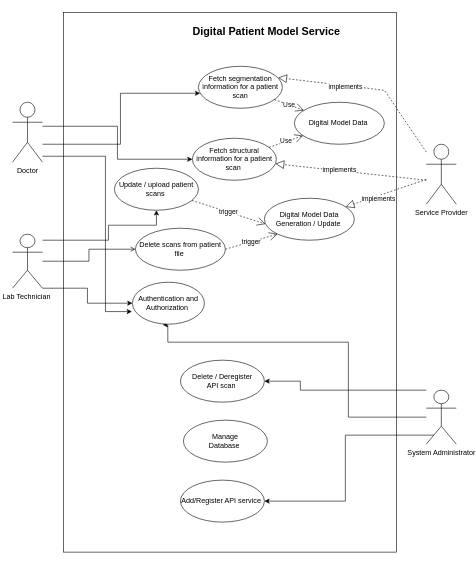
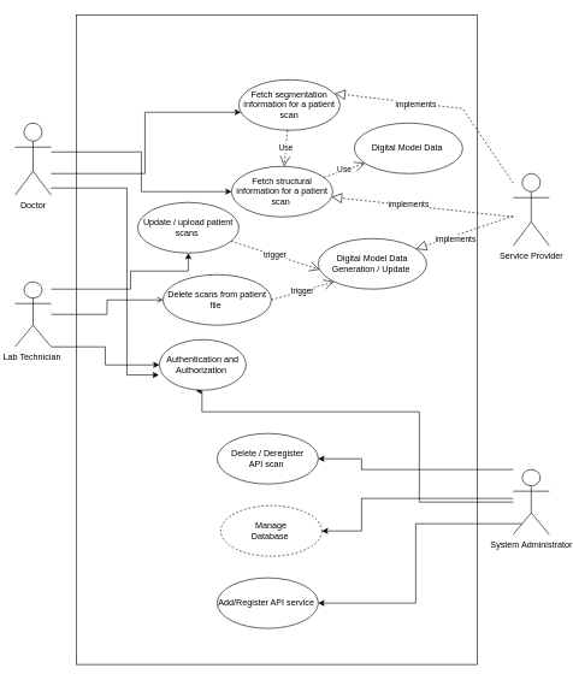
  <mxCell id="0" />
  <mxCell id="1" parent="0" />
  <mxCell id="2" value="" style="rounded=0;whiteSpace=wrap;html=1;" vertex="1" parent="1"><mxGeometry x="105" y="20" width="555" height="900" as="geometry" /></mxCell>
  <mxCell id="3" style="edgeStyle=orthogonalEdgeStyle;rounded=0;orthogonalLoop=1;jettySize=auto;html=1;" edge="1" parent="1" source="6" target="19"><mxGeometry relative="1" as="geometry"><mxPoint x="290" y="140" as="targetPoint" /><Array as="points"><mxPoint x="200" y="240" /><mxPoint x="200" y="155" /></Array></mxGeometry></mxCell>
  <mxCell id="4" style="edgeStyle=orthogonalEdgeStyle;rounded=0;orthogonalLoop=1;jettySize=auto;html=1;entryX=0;entryY=0.5;entryDx=0;entryDy=0;" edge="1" parent="1" source="6" target="18"><mxGeometry relative="1" as="geometry"><mxPoint x="270" y="270" as="targetPoint" /><Array as="points"><mxPoint x="195" y="210" /><mxPoint x="195" y="265" /></Array></mxGeometry></mxCell>
  <mxCell id="5" style="edgeStyle=orthogonalEdgeStyle;rounded=0;orthogonalLoop=1;jettySize=auto;html=1;entryX=-0.007;entryY=0.7;entryDx=0;entryDy=0;entryPerimeter=0;" edge="1" parent="1" source="6" target="23"><mxGeometry relative="1" as="geometry"><Array as="points"><mxPoint x="175" y="260" /><mxPoint x="175" y="519" /></Array></mxGeometry></mxCell>
  <mxCell id="6" value="Doctor" style="shape=umlActor;verticalLabelPosition=bottom;verticalAlign=top;html=1;" vertex="1" parent="1"><mxGeometry x="20" y="170" width="50" height="100" as="geometry" /></mxCell>
  <mxCell id="7" style="edgeStyle=orthogonalEdgeStyle;rounded=0;orthogonalLoop=1;jettySize=auto;html=1;endArrow=open;" edge="1" parent="1" source="10" target="17"><mxGeometry relative="1" as="geometry" /></mxCell>
  <mxCell id="8" style="edgeStyle=orthogonalEdgeStyle;rounded=0;orthogonalLoop=1;jettySize=auto;html=1;" edge="1" parent="1" source="10" target="16"><mxGeometry relative="1" as="geometry"><Array as="points"><mxPoint x="180" y="400" /><mxPoint x="180" y="375" /><mxPoint x="260" y="375" /></Array></mxGeometry></mxCell>
  <mxCell id="9" style="edgeStyle=orthogonalEdgeStyle;rounded=0;orthogonalLoop=1;jettySize=auto;html=1;" edge="1" parent="1" source="10" target="23"><mxGeometry relative="1" as="geometry"><Array as="points"><mxPoint x="145" y="480" /><mxPoint x="145" y="505" /></Array></mxGeometry></mxCell>
  <mxCell id="10" value="Lab Technician&amp;nbsp;" style="shape=umlActor;verticalLabelPosition=bottom;verticalAlign=top;html=1;" vertex="1" parent="1"><mxGeometry x="20" y="390" width="50" height="90" as="geometry" /></mxCell>
  <mxCell id="11" style="edgeStyle=orthogonalEdgeStyle;rounded=0;orthogonalLoop=1;jettySize=auto;html=1;entryX=1;entryY=0.5;entryDx=0;entryDy=0;exitX=0.25;exitY=0.833;exitDx=0;exitDy=0;exitPerimeter=0;" edge="1" parent="1" source="15" target="20"><mxGeometry relative="1" as="geometry"><mxPoint x="70" y="670" as="sourcePoint" /></mxGeometry></mxCell>
  <mxCell id="12" style="edgeStyle=orthogonalEdgeStyle;rounded=0;orthogonalLoop=1;jettySize=auto;html=1;" edge="1" parent="1" source="15" target="22"><mxGeometry relative="1" as="geometry"><Array as="points"><mxPoint x="500" y="650" /><mxPoint x="500" y="635" /></Array></mxGeometry></mxCell>
+ <mxCell id="13" style="edgeStyle=orthogonalEdgeStyle;rounded=0;orthogonalLoop=1;jettySize=auto;html=1;entryX=1;entryY=0.5;entryDx=0;entryDy=0;" edge="1" parent="1" source="15" target="21"><mxGeometry relative="1" as="geometry"><Array as="points"><mxPoint x="500" y="690" /><mxPoint x="500" y="735" /></Array></mxGeometry></mxCell>
  <mxCell id="14" style="edgeStyle=orthogonalEdgeStyle;rounded=0;orthogonalLoop=1;jettySize=auto;html=1;entryX=0.421;entryY=1.014;entryDx=0;entryDy=0;entryPerimeter=0;" edge="1" parent="1" source="15" target="23"><mxGeometry relative="1" as="geometry"><Array as="points"><mxPoint x="580" y="695" /><mxPoint x="580" y="570" /><mxPoint x="279" y="570" /></Array></mxGeometry></mxCell>
  <mxCell id="15" value="System Administrator" style="shape=umlActor;verticalLabelPosition=bottom;verticalAlign=top;html=1;" vertex="1" parent="1"><mxGeometry x="710" y="650" width="50" height="90" as="geometry" /></mxCell>
  <mxCell id="16" value="Update / upload patient scans&amp;nbsp;" style="ellipse;whiteSpace=wrap;html=1;" vertex="1" parent="1"><mxGeometry x="190" y="280" width="140" height="70" as="geometry" /></mxCell>
  <mxCell id="17" value="Delete scans from patient file&amp;nbsp;" style="ellipse;whiteSpace=wrap;html=1;" vertex="1" parent="1"><mxGeometry x="225" y="380" width="150" height="70" as="geometry" /></mxCell>
  <mxCell id="18" value="Fetch structural information for a patient scan&amp;nbsp;" style="ellipse;whiteSpace=wrap;html=1;" vertex="1" parent="1"><mxGeometry x="320" y="230" width="140" height="70" as="geometry" /></mxCell>
  <mxCell id="19" value="Fetch segmentation information for a patient scan" style="ellipse;whiteSpace=wrap;html=1;" vertex="1" parent="1"><mxGeometry x="330" y="110" width="140" height="70" as="geometry" /></mxCell>
  <mxCell id="20" value="Add/Register API service&amp;nbsp;" style="ellipse;whiteSpace=wrap;html=1;" vertex="1" parent="1"><mxGeometry x="300" y="800" width="140" height="70" as="geometry" /></mxCell>
- <mxCell id="21" value="Manage &lt;br&gt;Database&amp;nbsp;" style="ellipse;whiteSpace=wrap;html=1;" vertex="1" parent="1"><mxGeometry x="305" y="700" width="140" height="70" as="geometry" /></mxCell>
+ <mxCell id="21" value="Manage &lt;br&gt;Database&amp;nbsp;" style="ellipse;whiteSpace=wrap;html=1;dashed=1;" vertex="1" parent="1"><mxGeometry x="305" y="700" width="140" height="70" as="geometry" /></mxCell>
  <mxCell id="22" value="Delete / Deregister &lt;br&gt;API scan&amp;nbsp;" style="ellipse;whiteSpace=wrap;html=1;" vertex="1" parent="1"><mxGeometry x="300" y="600" width="140" height="70" as="geometry" /></mxCell>
  <mxCell id="23" value="Authentication and Authorization&amp;nbsp;" style="ellipse;whiteSpace=wrap;html=1;" vertex="1" parent="1"><mxGeometry x="220" y="470" width="120" height="70" as="geometry" /></mxCell>
  <mxCell id="24" value="Digital Model Data&amp;nbsp;" style="ellipse;whiteSpace=wrap;html=1;" vertex="1" parent="1"><mxGeometry x="490" y="170" width="150" height="70" as="geometry" /></mxCell>
- <mxCell id="25" value="Use" style="endArrow=open;endSize=12;dashed=1;html=1;rounded=0;" edge="1" parent="1" source="19" target="24"><mxGeometry width="160" relative="1" as="geometry"><mxPoint x="290" y="460" as="sourcePoint" /><mxPoint x="450" y="460" as="targetPoint" /></mxGeometry></mxCell>
+ <mxCell id="25" value="Use" style="endArrow=open;endSize=12;dashed=1;html=1;rounded=0;" edge="1" parent="1" source="19" target="18"><mxGeometry width="160" relative="1" as="geometry"><mxPoint x="290" y="460" as="sourcePoint" /><mxPoint x="450" y="460" as="targetPoint" /></mxGeometry></mxCell>
  <mxCell id="26" value="Use" style="endArrow=open;endSize=12;dashed=1;html=1;rounded=0;" edge="1" parent="1" source="18" target="24"><mxGeometry width="160" relative="1" as="geometry"><mxPoint x="290" y="460" as="sourcePoint" /><mxPoint x="450" y="460" as="targetPoint" /></mxGeometry></mxCell>
  <mxCell id="27" value="trigger" style="endArrow=open;endSize=12;dashed=1;html=1;rounded=0;entryX=0.013;entryY=0.614;entryDx=0;entryDy=0;entryPerimeter=0;" edge="1" parent="1" source="16" target="28"><mxGeometry width="160" relative="1" as="geometry"><mxPoint x="290" y="460" as="sourcePoint" /><mxPoint x="460" y="450" as="targetPoint" /><Array as="points" /></mxGeometry></mxCell>
  <mxCell id="28" value="Digital Model Data&lt;br&gt;Generation / Update&amp;nbsp;" style="ellipse;whiteSpace=wrap;html=1;" vertex="1" parent="1"><mxGeometry x="440" y="330" width="150" height="70" as="geometry" /></mxCell>
  <mxCell id="29" value="trigger" style="endArrow=open;endSize=12;dashed=1;html=1;rounded=0;entryX=0;entryY=1;entryDx=0;entryDy=0;exitX=1;exitY=0.5;exitDx=0;exitDy=0;" edge="1" parent="1" source="17" target="28"><mxGeometry width="160" relative="1" as="geometry"><mxPoint x="329" y="344" as="sourcePoint" /><mxPoint x="512" y="403" as="targetPoint" /><Array as="points" /></mxGeometry></mxCell>
- <mxCell id="30" value="&lt;font style=&quot;font-size: 18px;&quot;&gt;Digital Patient Model Service&lt;/font&gt;" style="text;strokeColor=none;fillColor=none;html=1;fontSize=24;fontStyle=1;verticalAlign=middle;align=center;" vertex="1" parent="1"><mxGeometry x="275" y="30" width="335" height="40" as="geometry" /></mxCell>
  <mxCell id="31" value="Service Provider" style="shape=umlActor;verticalLabelPosition=bottom;verticalAlign=top;html=1;" vertex="1" parent="1"><mxGeometry x="710" y="240" width="50" height="100" as="geometry" /></mxCell>
  <mxCell id="32" value="" style="endArrow=block;dashed=1;endFill=0;endSize=12;html=1;rounded=0;" edge="1" parent="1" source="31" target="28"><mxGeometry width="160" relative="1" as="geometry"><mxPoint x="290" y="450" as="sourcePoint" /><mxPoint x="450" y="450" as="targetPoint" /></mxGeometry></mxCell>
  <mxCell id="33" value="implements" style="edgeLabel;html=1;align=center;verticalAlign=middle;resizable=0;points=[];" vertex="1" connectable="0" parent="32"><mxGeometry x="0.209" y="4" relative="1" as="geometry"><mxPoint as="offset" /></mxGeometry></mxCell>
  <mxCell id="34" value="" style="endArrow=block;dashed=1;endFill=0;endSize=12;html=1;rounded=0;entryX=0.95;entryY=0.271;entryDx=0;entryDy=0;entryPerimeter=0;" edge="1" parent="1" source="31" target="19"><mxGeometry width="160" relative="1" as="geometry"><mxPoint x="732" y="363" as="sourcePoint" /><mxPoint x="620" y="350" as="targetPoint" /><Array as="points"><mxPoint x="640" y="150" /></Array></mxGeometry></mxCell>
  <mxCell id="35" value="implements" style="edgeLabel;html=1;align=center;verticalAlign=middle;resizable=0;points=[];" vertex="1" connectable="0" parent="34"><mxGeometry x="0.261" y="1" relative="1" as="geometry"><mxPoint as="offset" /></mxGeometry></mxCell>
  <mxCell id="36" value="" style="endArrow=block;dashed=1;endFill=0;endSize=12;html=1;rounded=0;" edge="1" parent="1" target="18"><mxGeometry width="160" relative="1" as="geometry"><mxPoint x="710" y="300" as="sourcePoint" /><mxPoint x="410" y="190" as="targetPoint" /></mxGeometry></mxCell>
  <mxCell id="37" value="implements" style="edgeLabel;html=1;align=center;verticalAlign=middle;resizable=0;points=[];" vertex="1" connectable="0" parent="1"><mxGeometry x="570.001" y="204.997" as="geometry"><mxPoint x="-6" y="77" as="offset" /></mxGeometry></mxCell>
